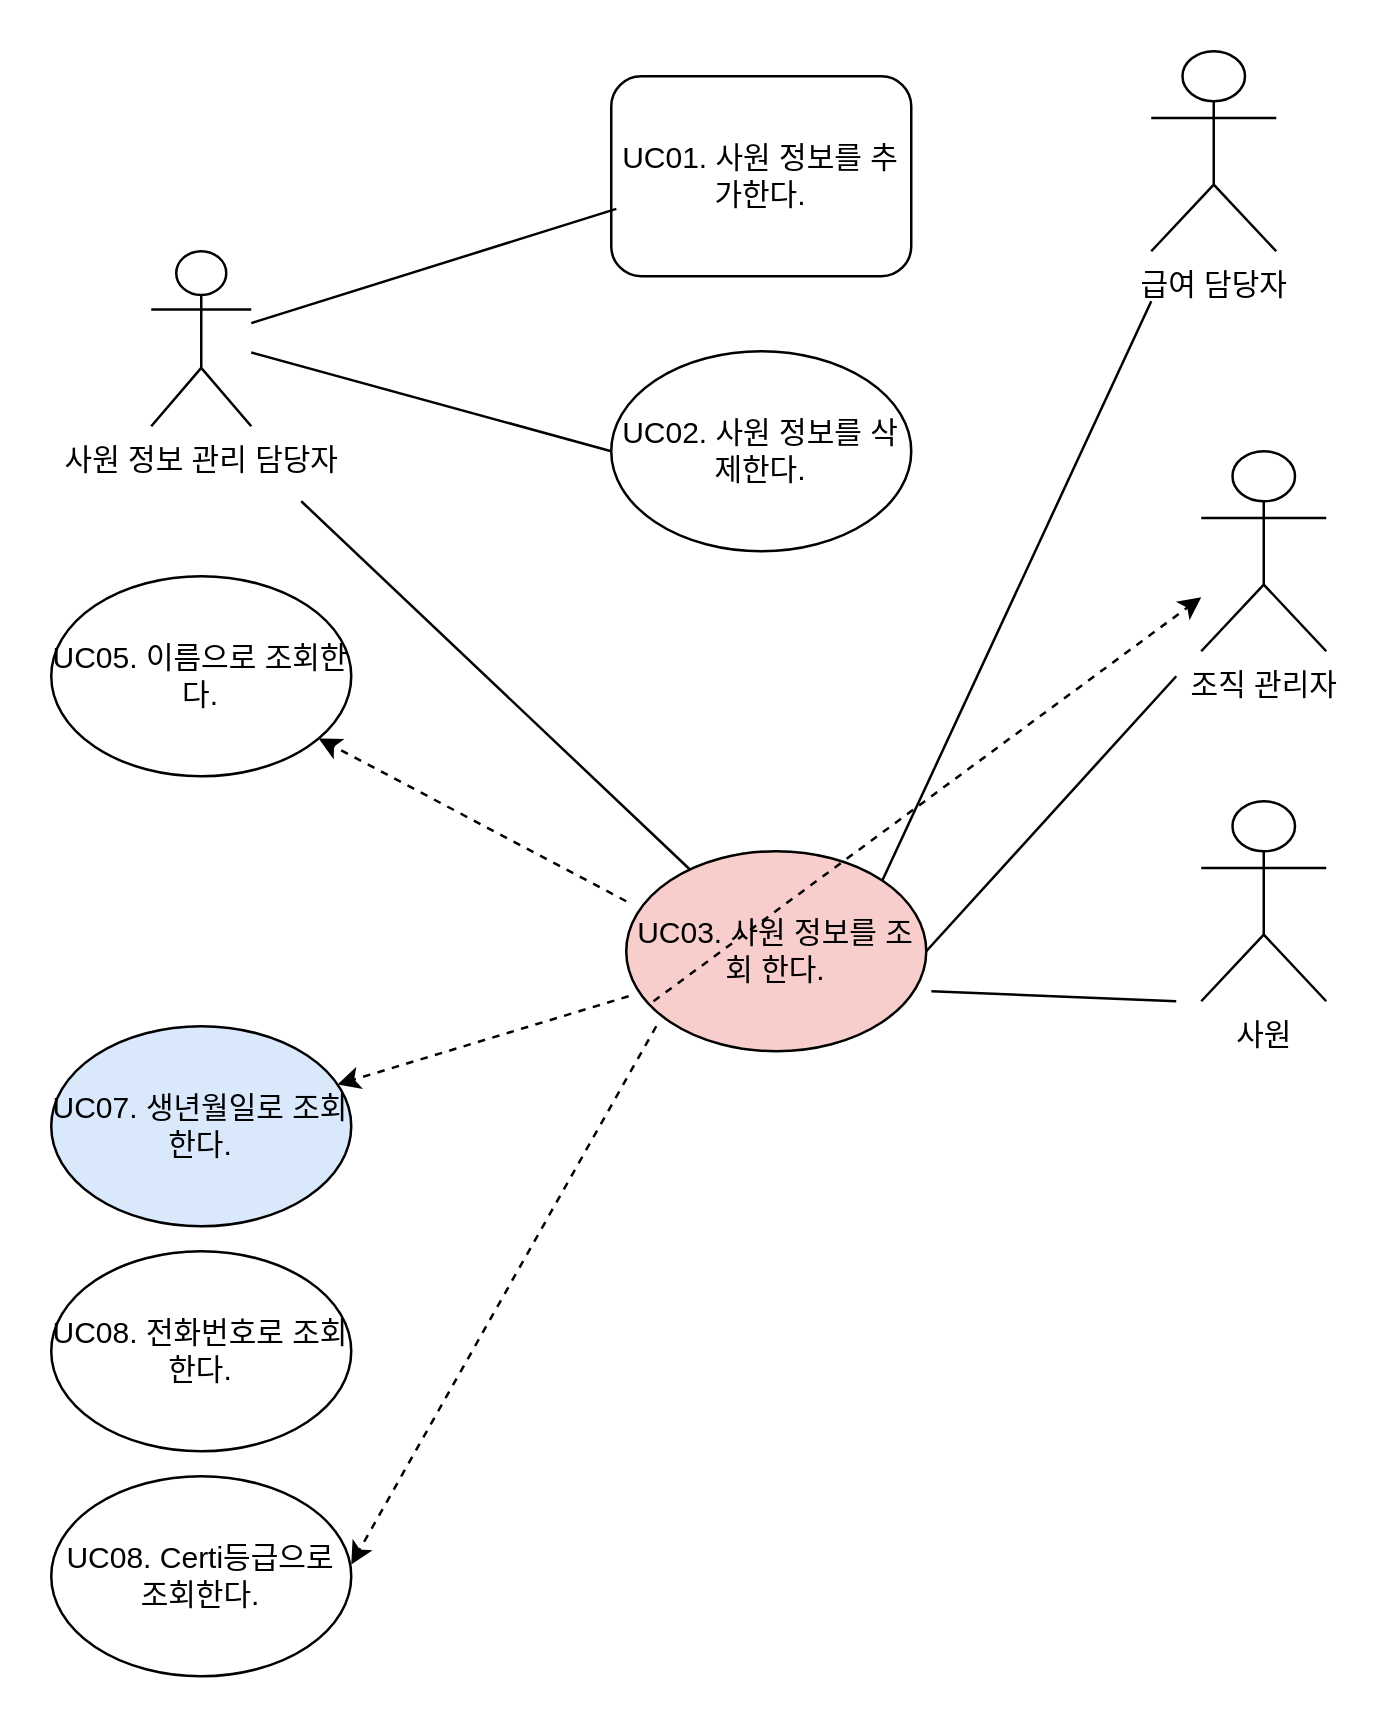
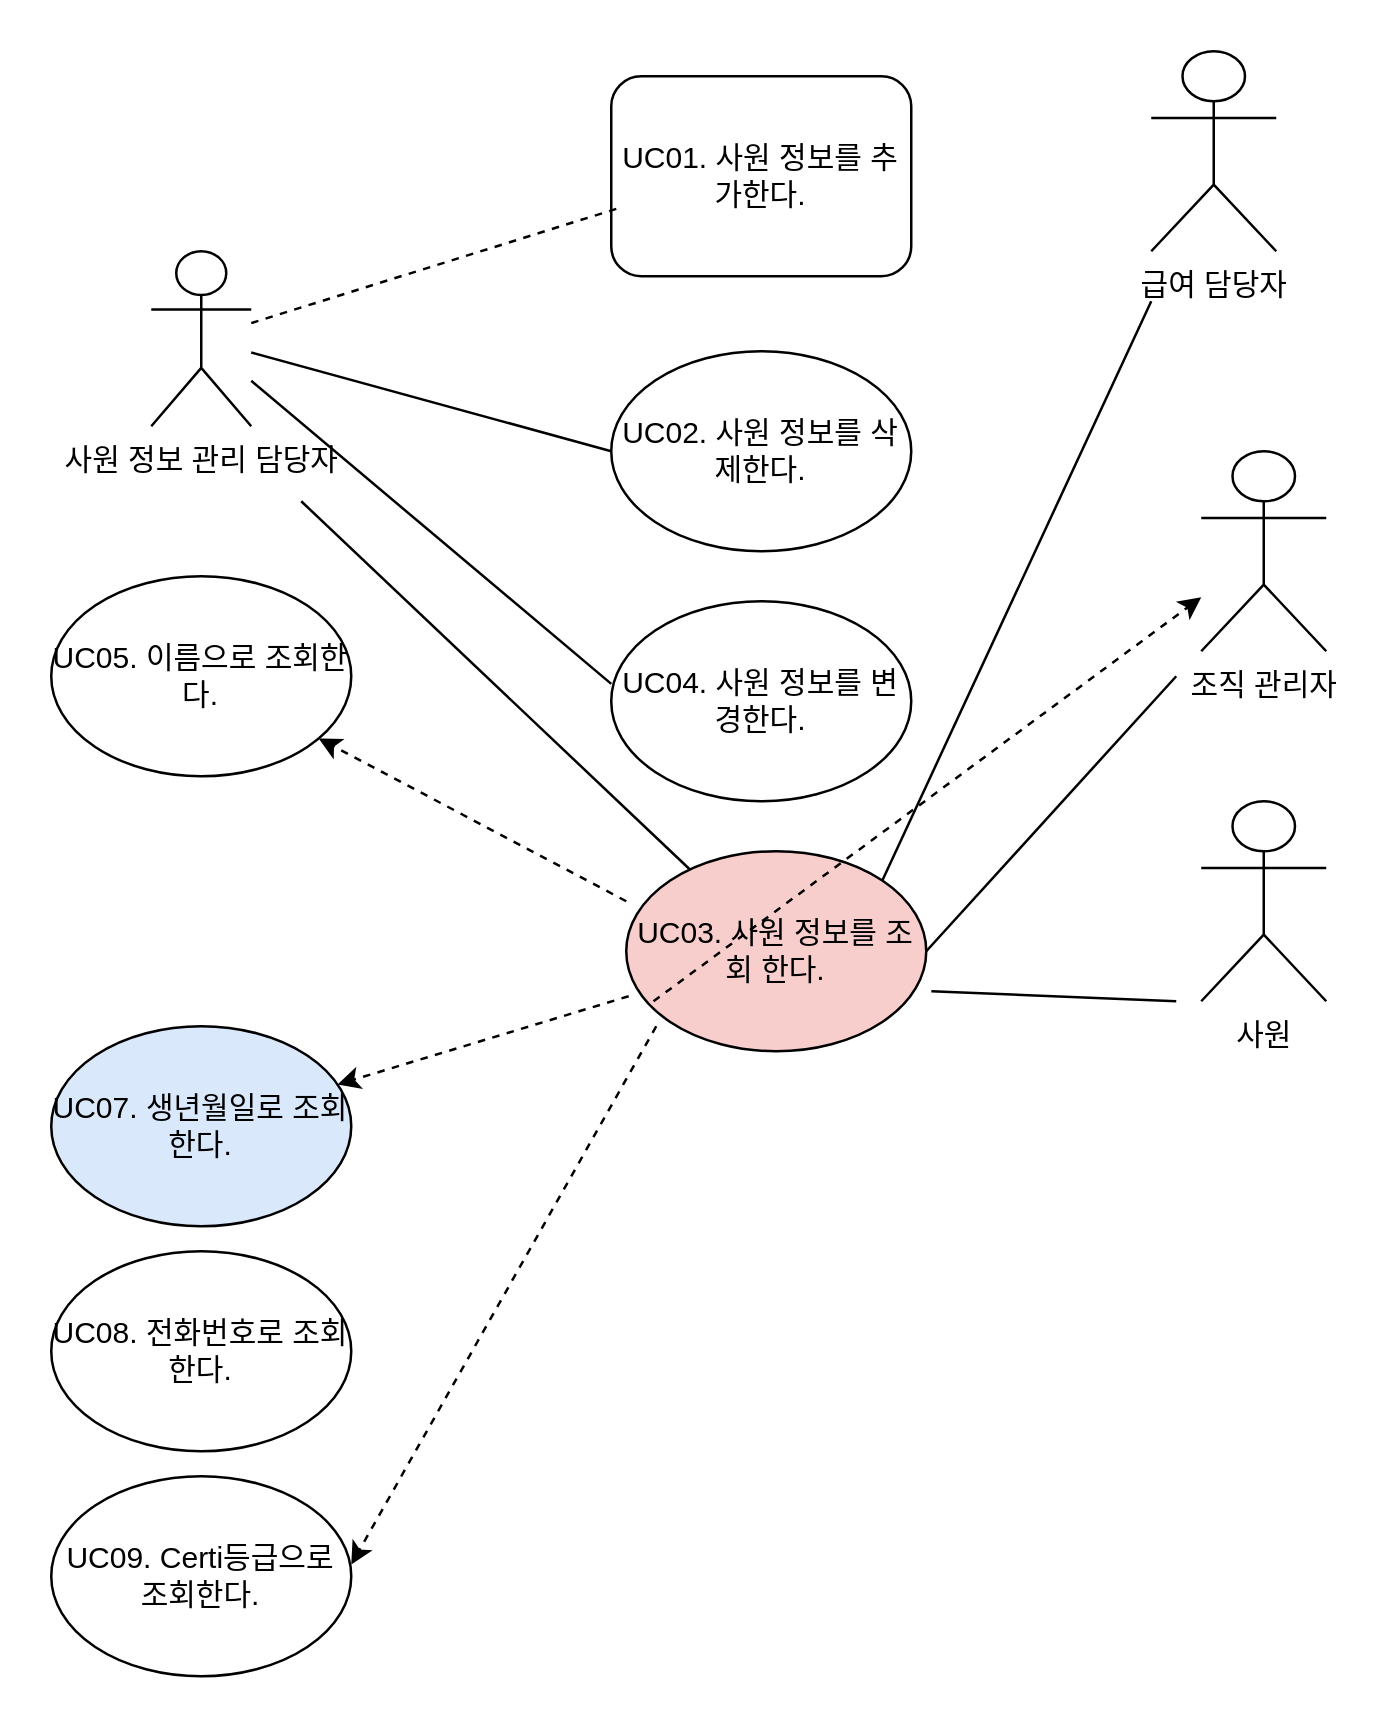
  <mxCell id="0" />
  <mxCell id="1" parent="0" />
  <mxCell id="2" value="UC01. 사원 정보를 추가한다." style="whiteSpace=wrap;html=1;rounded=1;" parent="1" vertex="1"><mxGeometry x="244" y="30" width="120" height="80" as="geometry" /></mxCell>
  <mxCell id="3" value="사원 정보 관리 담당자" style="shape=umlActor;verticalLabelPosition=bottom;verticalAlign=top;html=1;outlineConnect=0;" parent="1" vertex="1"><mxGeometry x="60" y="100" width="40" height="70" as="geometry" /></mxCell>
  <mxCell id="4" value="급여 담당자" style="shape=umlActor;verticalLabelPosition=bottom;verticalAlign=top;html=1;outlineConnect=0;" parent="1" vertex="1"><mxGeometry x="460" y="20" width="50" height="80" as="geometry" /></mxCell>
  <mxCell id="5" value="사원" style="shape=umlActor;verticalLabelPosition=bottom;verticalAlign=top;html=1;outlineConnect=0;" parent="1" vertex="1"><mxGeometry x="480" y="320" width="50" height="80" as="geometry" /></mxCell>
  <mxCell id="6" value="조직 관리자" style="shape=umlActor;verticalLabelPosition=bottom;verticalAlign=top;html=1;outlineConnect=0;" parent="1" vertex="1"><mxGeometry x="480" y="180" width="50" height="80" as="geometry" /></mxCell>
  <mxCell id="7" value="UC02. 사원 정보를 삭제한다." style="ellipse;whiteSpace=wrap;html=1;" parent="1" vertex="1"><mxGeometry x="244" y="140" width="120" height="80" as="geometry" /></mxCell>
  <mxCell id="8" value="UC03. 사원 정보를 조회 한다." style="ellipse;whiteSpace=wrap;html=1;fillColor=#f8cecc;" parent="1" vertex="1"><mxGeometry x="250" y="340" width="120" height="80" as="geometry" /></mxCell>
+ <mxCell id="9" value="UC04. 사원 정보를 변경한다." style="ellipse;whiteSpace=wrap;html=1;" parent="1" vertex="1"><mxGeometry x="244" y="240" width="120" height="80" as="geometry" /></mxCell>
  <mxCell id="10" value="UC05. 이름으로 조회한다." style="ellipse;whiteSpace=wrap;html=1;" parent="1" vertex="1"><mxGeometry x="20" y="230" width="120" height="80" as="geometry" /></mxCell>
  <mxCell id="11" value="" style="endArrow=classic;html=1;rounded=0;dashed=1;" parent="1" target="10" edge="1"><mxGeometry width="50" height="50" relative="1" as="geometry"><mxPoint x="250" y="360" as="sourcePoint" /><mxPoint x="350" y="180" as="targetPoint" /></mxGeometry></mxCell>
  <mxCell id="12" value="" style="endArrow=classic;html=1;rounded=0;dashed=1;exitX=0.008;exitY=0.725;exitDx=0;exitDy=0;exitPerimeter=0;" parent="1" source="8" target="13" edge="1"><mxGeometry width="50" height="50" relative="1" as="geometry"><mxPoint x="300" y="230" as="sourcePoint" /><mxPoint x="140" y="450" as="targetPoint" /></mxGeometry></mxCell>
  <mxCell id="13" value="UC07. 생년월일로 조회한다." style="ellipse;whiteSpace=wrap;html=1;fillColor=#dae8fc;" parent="1" vertex="1"><mxGeometry x="20" y="410" width="120" height="80" as="geometry" /></mxCell>
- <mxCell id="14" value="" style="endArrow=none;html=1;rounded=0;entryX=0.017;entryY=0.663;entryDx=0;entryDy=0;entryPerimeter=0;" parent="1" source="3" target="2" edge="1"><mxGeometry width="50" height="50" relative="1" as="geometry"><mxPoint x="300" y="220" as="sourcePoint" /><mxPoint x="350" y="170" as="targetPoint" /></mxGeometry></mxCell>
+ <mxCell id="14" value="" style="endArrow=none;html=1;rounded=0;entryX=0.017;entryY=0.663;entryDx=0;entryDy=0;entryPerimeter=0;dashed=1;" parent="1" source="3" target="2" edge="1"><mxGeometry width="50" height="50" relative="1" as="geometry"><mxPoint x="300" y="220" as="sourcePoint" /><mxPoint x="350" y="170" as="targetPoint" /></mxGeometry></mxCell>
  <mxCell id="15" value="" style="endArrow=none;html=1;rounded=0;exitX=1;exitY=0;exitDx=0;exitDy=0;" parent="1" source="8" edge="1"><mxGeometry width="50" height="50" relative="1" as="geometry"><mxPoint x="380" y="360" as="sourcePoint" /><mxPoint x="460" y="120" as="targetPoint" /></mxGeometry></mxCell>
  <mxCell id="16" value="" style="endArrow=none;html=1;rounded=0;" parent="1" source="8" edge="1"><mxGeometry width="50" height="50" relative="1" as="geometry"><mxPoint x="300" y="220" as="sourcePoint" /><mxPoint x="120" y="200" as="targetPoint" /></mxGeometry></mxCell>
+ <mxCell id="17" value="" style="endArrow=none;html=1;rounded=0;exitX=0;exitY=0.413;exitDx=0;exitDy=0;exitPerimeter=0;" parent="1" source="9" target="3" edge="1"><mxGeometry width="50" height="50" relative="1" as="geometry"><mxPoint x="300" y="220" as="sourcePoint" /><mxPoint x="350" y="170" as="targetPoint" /></mxGeometry></mxCell>
  <mxCell id="18" value="" style="endArrow=none;html=1;rounded=0;exitX=0;exitY=0.5;exitDx=0;exitDy=0;" parent="1" source="7" target="3" edge="1"><mxGeometry width="50" height="50" relative="1" as="geometry"><mxPoint x="300" y="220" as="sourcePoint" /><mxPoint x="350" y="170" as="targetPoint" /></mxGeometry></mxCell>
  <mxCell id="19" value="" style="endArrow=none;html=1;rounded=0;exitX=1;exitY=0.5;exitDx=0;exitDy=0;" parent="1" source="8" edge="1"><mxGeometry width="50" height="50" relative="1" as="geometry"><mxPoint x="300" y="220" as="sourcePoint" /><mxPoint x="470" y="270" as="targetPoint" /></mxGeometry></mxCell>
  <mxCell id="20" value="" style="endArrow=none;html=1;rounded=0;exitX=1.017;exitY=0.7;exitDx=0;exitDy=0;exitPerimeter=0;" parent="1" source="8" edge="1"><mxGeometry width="50" height="50" relative="1" as="geometry"><mxPoint x="300" y="220" as="sourcePoint" /><mxPoint x="470" y="400" as="targetPoint" /></mxGeometry></mxCell>
  <mxCell id="21" value="UC08. 전화번호로 조회한다." style="ellipse;whiteSpace=wrap;html=1;" vertex="1" parent="1"><mxGeometry x="20" y="500" width="120" height="80" as="geometry" /></mxCell>
- <mxCell id="22" value="UC08. Certi등급으로 조회한다." style="ellipse;whiteSpace=wrap;html=1;" vertex="1" parent="1"><mxGeometry x="20" y="590" width="120" height="80" as="geometry" /></mxCell>
+ <mxCell id="22" value="UC09. Certi등급으로 조회한다." style="ellipse;whiteSpace=wrap;html=1;" vertex="1" parent="1"><mxGeometry x="20" y="590" width="120" height="80" as="geometry" /></mxCell>
  <mxCell id="23" value="" style="endArrow=classic;html=1;rounded=0;dashed=1;exitX=0.091;exitY=0.75;exitDx=0;exitDy=0;exitPerimeter=0;" edge="1" parent="1" source="8" target="6"><mxGeometry width="50" height="50" relative="1" as="geometry"><mxPoint x="260.96" y="408" as="sourcePoint" /><mxPoint x="144.534" y="443.319" as="targetPoint" /></mxGeometry></mxCell>
  <mxCell id="24" value="" style="endArrow=classic;html=1;rounded=0;dashed=1;exitX=0.1;exitY=0.875;exitDx=0;exitDy=0;exitPerimeter=0;" edge="1" parent="1" source="8"><mxGeometry width="50" height="50" relative="1" as="geometry"><mxPoint x="256.43" y="590" as="sourcePoint" /><mxPoint x="140.004" y="625.319" as="targetPoint" /></mxGeometry></mxCell>
